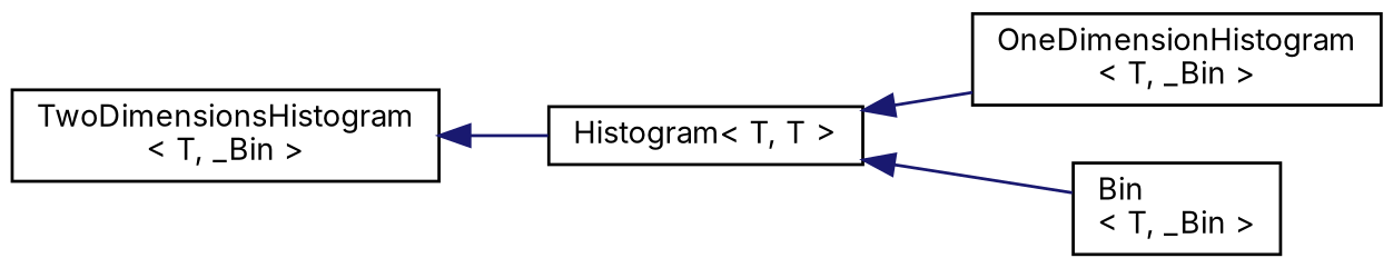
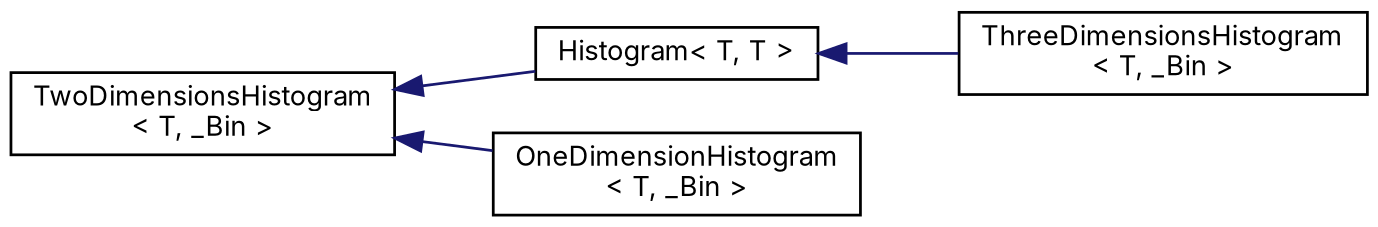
  digraph {
    fontname=Inter
    rankdir=LR
    node [color=black fillcolor=white fontname=Inter fontsize=10 shape=record style=filled]
    edge [color=midnightblue dir=back fontname=Inter fontsize=10 labelfontname=Helvetica labelfontsize=10 style=solid]
    n1 [height=0.2 label="Histogram\< T, T \>" width=0.4]
    n2 [height=0.2 label="OneDimensionHistogram\l\< T, _Bin \>" width=0.4]
-   n3 [height=0.2 label="Bin\l\< T, _Bin \>" width=0.4]
+   n3 [height=0.2 label="ThreeDimensionsHistogram\l\< T, _Bin \>" width=0.4]
    n4 [height=0.2 label="TwoDimensionsHistogram\l\< T, _Bin \>" width=0.4]
-   n1 -> n2
+   n4 -> n2
    n1 -> n3
    n4 -> n1
  }
